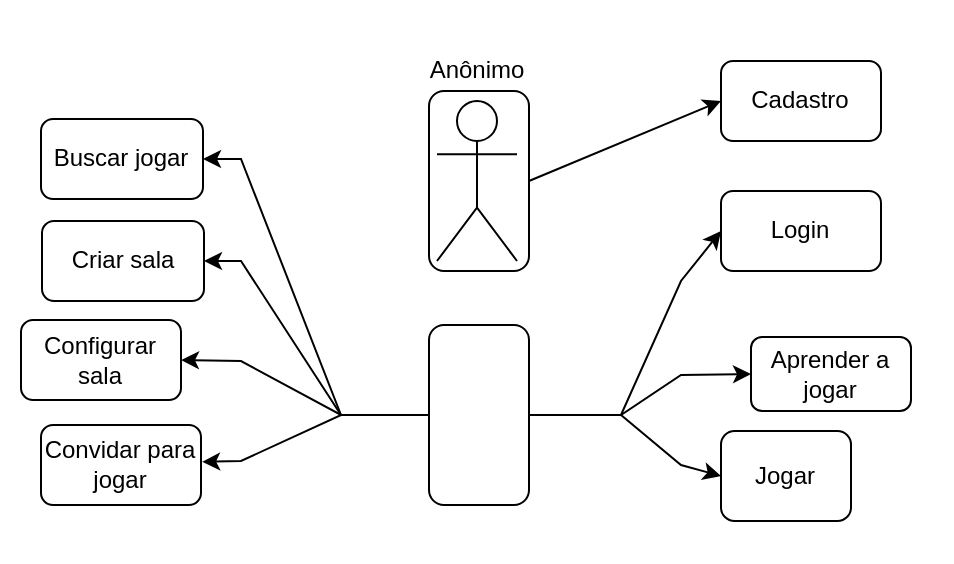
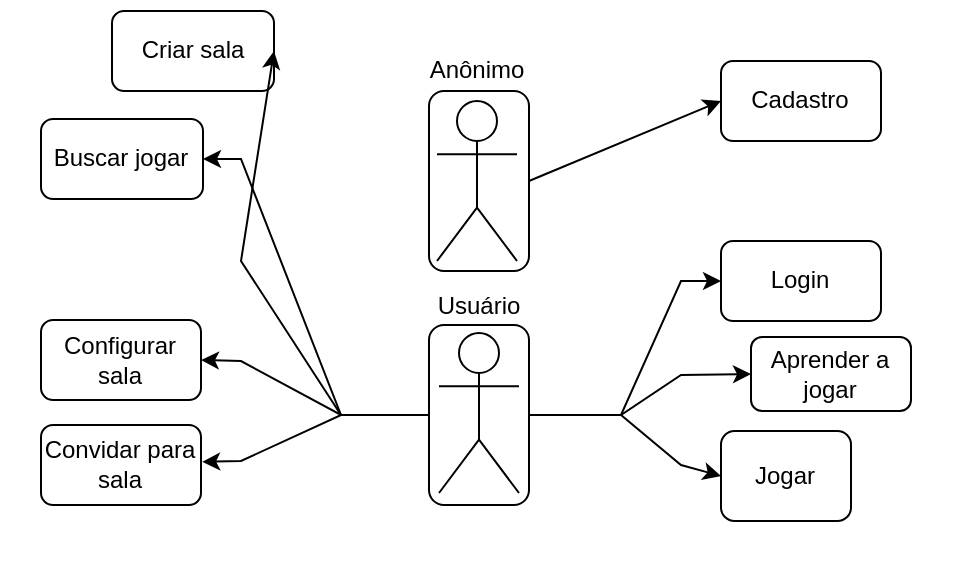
  <mxCell id="0" />
  <mxCell id="1" parent="0" />
  <mxCell id="2" value="" style="rounded=1;whiteSpace=wrap;html=1;fillColor=none;" vertex="1" parent="1"><mxGeometry x="214" y="45" width="50" height="90" as="geometry" /></mxCell>
+ <mxCell id="3" value="Usuário" style="shape=umlActor;verticalLabelPosition=top;verticalAlign=bottom;html=1;outlineConnect=0;labelPosition=center;align=center;spacingTop=0;spacingBottom=2;spacing=4;" vertex="1" parent="1"><mxGeometry x="219" y="166" width="40" height="80" as="geometry" /></mxCell>
  <mxCell id="4" value="" style="rounded=1;whiteSpace=wrap;html=1;fillColor=none;spacingTop=0;spacing=2;" vertex="1" parent="1"><mxGeometry x="214" y="162" width="50" height="90" as="geometry" /></mxCell>
  <mxCell id="5" value="Cadastro" style="rounded=1;whiteSpace=wrap;html=1;fillColor=none;" vertex="1" parent="1"><mxGeometry x="360" y="30" width="80" height="40" as="geometry" /></mxCell>
  <mxCell id="6" value="" style="shape=umlActor;verticalLabelPosition=bottom;verticalAlign=top;html=1;outlineConnect=0;" vertex="1" parent="1"><mxGeometry x="218" y="50" width="40" height="80" as="geometry" /></mxCell>
  <mxCell id="7" value="" style="endArrow=classic;html=1;rounded=0;curved=1;exitX=1;exitY=0.5;exitDx=0;exitDy=0;entryX=0;entryY=0.5;entryDx=0;entryDy=0;" edge="1" parent="1" source="2" target="5"><mxGeometry width="50" height="50" relative="1" as="geometry"><mxPoint x="491.5" y="24.5" as="sourcePoint" /><mxPoint x="541.5" y="-25.5" as="targetPoint" /></mxGeometry></mxCell>
- <mxCell id="8" value="Configurar sala" style="rounded=1;whiteSpace=wrap;html=1;fillColor=none;" vertex="1" parent="1"><mxGeometry x="10" y="159.5" width="80" height="40" as="geometry" /></mxCell>
+ <mxCell id="8" value="Configurar sala" style="rounded=1;whiteSpace=wrap;html=1;fillColor=none;" vertex="1" parent="1"><mxGeometry x="20" y="159.5" width="80" height="40" as="geometry" /></mxCell>
  <mxCell id="9" value="Buscar jogar" style="rounded=1;whiteSpace=wrap;html=1;fillColor=none;" vertex="1" parent="1"><mxGeometry x="20" y="59" width="81" height="40" as="geometry" /></mxCell>
  <mxCell id="10" value="" style="endArrow=classic;html=1;rounded=0;exitX=0;exitY=0.5;exitDx=0;exitDy=0;entryX=1;entryY=0.5;entryDx=0;entryDy=0;" edge="1" parent="1" target="9" source="4"><mxGeometry width="50" height="50" relative="1" as="geometry"><mxPoint x="215" y="173" as="sourcePoint" /><mxPoint x="100" y="258" as="targetPoint" /><Array as="points"><mxPoint x="170" y="207" /><mxPoint x="120" y="79" /></Array></mxGeometry></mxCell>
  <mxCell id="11" value="" style="endArrow=classic;html=1;rounded=0;entryX=1;entryY=0.5;entryDx=0;entryDy=0;exitX=0;exitY=0.5;exitDx=0;exitDy=0;" edge="1" parent="1" source="4" target="8"><mxGeometry width="50" height="50" relative="1" as="geometry"><mxPoint x="205" y="158" as="sourcePoint" /><mxPoint x="101" y="258" as="targetPoint" /><Array as="points"><mxPoint x="170" y="207" /><mxPoint x="120" y="180" /></Array></mxGeometry></mxCell>
  <mxCell id="12" value="Anônimo" style="text;html=1;align=center;verticalAlign=middle;resizable=0;points=[];autosize=1;strokeColor=none;fillColor=none;" vertex="1" parent="1"><mxGeometry x="203" y="20" width="70" height="30" as="geometry" /></mxCell>
- <mxCell id="13" value="Login" style="rounded=1;whiteSpace=wrap;html=1;fillColor=none;" vertex="1" parent="1"><mxGeometry x="360" y="95" width="80" height="40" as="geometry" /></mxCell>
+ <mxCell id="13" value="Login" style="rounded=1;whiteSpace=wrap;html=1;fillColor=none;" vertex="1" parent="1"><mxGeometry x="360" y="120" width="80" height="40" as="geometry" /></mxCell>
  <mxCell id="14" value="" style="endArrow=classic;html=1;rounded=0;exitX=1;exitY=0.5;exitDx=0;exitDy=0;entryX=0;entryY=0.5;entryDx=0;entryDy=0;" edge="1" parent="1" source="4" target="13"><mxGeometry width="50" height="50" relative="1" as="geometry"><mxPoint x="295" y="238" as="sourcePoint" /><mxPoint x="290" y="178" as="targetPoint" /><Array as="points"><mxPoint x="310" y="207" /><mxPoint x="340" y="140" /></Array></mxGeometry></mxCell>
  <mxCell id="15" value="" style="endArrow=classic;html=1;rounded=0;entryX=0;entryY=0.5;entryDx=0;entryDy=0;exitX=1;exitY=0.5;exitDx=0;exitDy=0;" edge="1" parent="1" source="4" target="16"><mxGeometry width="50" height="50" relative="1" as="geometry"><mxPoint x="285" y="148" as="sourcePoint" /><mxPoint x="355" y="83" as="targetPoint" /><Array as="points"><mxPoint x="310" y="207" /><mxPoint x="340" y="187" /></Array></mxGeometry></mxCell>
  <mxCell id="16" value="Aprender a jogar" style="rounded=1;whiteSpace=wrap;html=1;fillColor=none;" vertex="1" parent="1"><mxGeometry x="375" y="168" width="80" height="37" as="geometry" /></mxCell>
  <mxCell id="17" value="Jogar" style="rounded=1;whiteSpace=wrap;html=1;fillColor=none;" vertex="1" parent="1"><mxGeometry x="360" y="215" width="65" height="45" as="geometry" /></mxCell>
  <mxCell id="18" value="" style="endArrow=classic;html=1;rounded=0;entryX=0;entryY=0.5;entryDx=0;entryDy=0;exitX=1;exitY=0.5;exitDx=0;exitDy=0;" edge="1" parent="1" source="4" target="17"><mxGeometry width="50" height="50" relative="1" as="geometry"><mxPoint x="265" y="174" as="sourcePoint" /><mxPoint x="365" y="73" as="targetPoint" /><Array as="points"><mxPoint x="310" y="207" /><mxPoint x="340" y="232" /></Array></mxGeometry></mxCell>
- <mxCell id="19" value="Criar sala" style="rounded=1;whiteSpace=wrap;html=1;fillColor=none;" vertex="1" parent="1"><mxGeometry x="20.5" y="110" width="81" height="40" as="geometry" /></mxCell>
+ <mxCell id="19" value="Criar sala" style="rounded=1;whiteSpace=wrap;html=1;fillColor=none;" vertex="1" parent="1"><mxGeometry x="55.5" y="5" width="81" height="40" as="geometry" /></mxCell>
  <mxCell id="20" value="" style="endArrow=classic;html=1;rounded=0;exitX=0;exitY=0.5;exitDx=0;exitDy=0;entryX=1;entryY=0.5;entryDx=0;entryDy=0;" edge="1" parent="1" source="4" target="19"><mxGeometry width="50" height="50" relative="1" as="geometry"><mxPoint x="224" y="212" as="sourcePoint" /><mxPoint x="110" y="118" as="targetPoint" /><Array as="points"><mxPoint x="170" y="207" /><mxPoint x="120" y="130" /></Array></mxGeometry></mxCell>
- <mxCell id="21" value="Convidar para jogar" style="rounded=1;whiteSpace=wrap;html=1;fillColor=none;" vertex="1" parent="1"><mxGeometry x="20" y="212" width="80" height="40" as="geometry" /></mxCell>
+ <mxCell id="21" value="Convidar para sala" style="rounded=1;whiteSpace=wrap;html=1;fillColor=none;" vertex="1" parent="1"><mxGeometry x="20" y="212" width="80" height="40" as="geometry" /></mxCell>
  <mxCell id="22" value="" style="endArrow=classic;html=1;rounded=0;entryX=1.007;entryY=0.46;entryDx=0;entryDy=0;exitX=0;exitY=0.5;exitDx=0;exitDy=0;entryPerimeter=0;" edge="1" parent="1" source="4" target="21"><mxGeometry width="50" height="50" relative="1" as="geometry"><mxPoint x="210" y="165" as="sourcePoint" /><mxPoint x="95" y="187" as="targetPoint" /><Array as="points"><mxPoint x="170" y="207" /><mxPoint x="120" y="230" /></Array></mxGeometry></mxCell>
